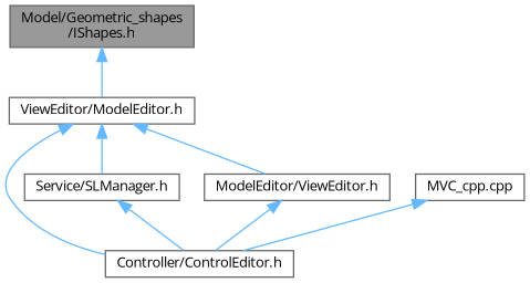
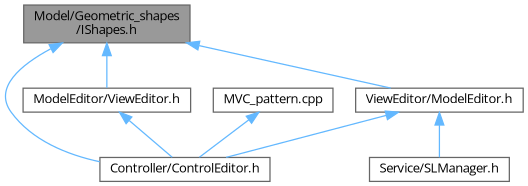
  digraph {
    fontname="Open Sans"
    node [color=grey40 fillcolor=white fontname="Open Sans" fontsize=10 shape=box style=filled]
    edge [color=steelblue1 dir=back fontname="Open Sans" fontsize=10 labelfontname=Helvetica labelfontsize=10 style=solid]
    n1 [color=gray40 fillcolor=grey60 fontcolor=black height=0.2 label="Model/Geometric_shapes\l/IShapes.h" width=0.4]
    n2 [height=0.2 label="ViewEditor/ModelEditor.h" width=0.4]
    n3 [height=0.2 label="Controller/ControlEditor.h" width=0.4]
    n4 [height=0.2 label="Service/SLManager.h" width=0.4]
    n5 [height=0.2 label="ModelEditor/ViewEditor.h" width=0.4]
-   n6 [height=0.2 label="MVC_cpp.cpp" width=0.4]
+   n6 [height=0.2 label="MVC_pattern.cpp" width=0.4]
    n1 -> n2
    n2 -> n3
    n2 -> n4
-   n2 -> n5
-   n4 -> n3
+   n1 -> n5
+   n1 -> n3
    n5 -> n3
    n6 -> n3
  }
